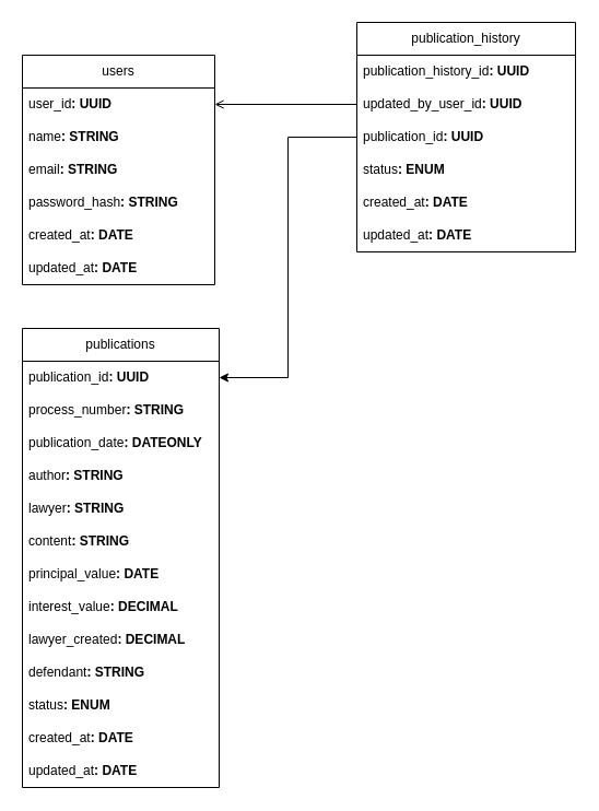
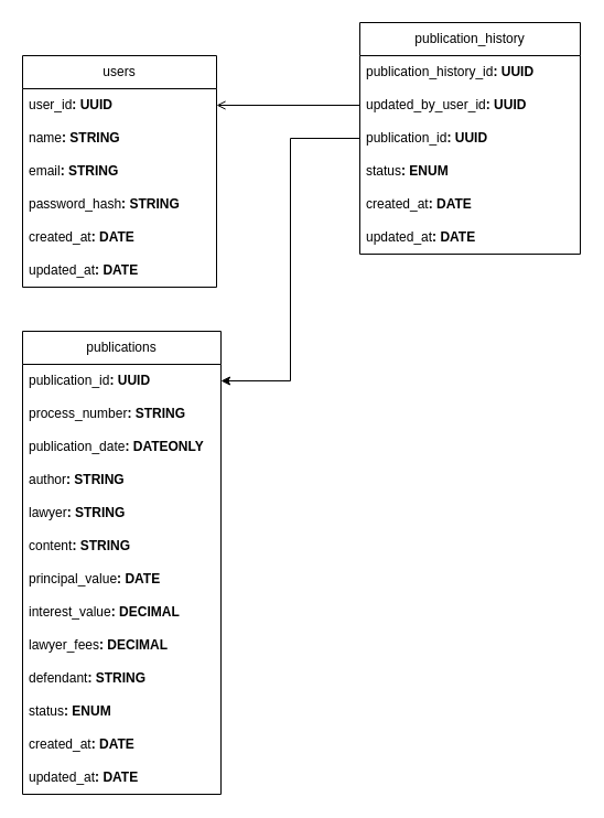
  <mxCell id="0" />
  <mxCell id="1" parent="0" />
  <mxCell id="2" value="users" style="swimlane;fontStyle=0;childLayout=stackLayout;horizontal=1;startSize=30;horizontalStack=0;resizeParent=1;resizeParentMax=0;resizeLast=0;collapsible=1;marginBottom=0;whiteSpace=wrap;html=1;" vertex="1" parent="1"><mxGeometry x="20" y="50" width="176" height="210" as="geometry" /></mxCell>
  <mxCell id="3" value="user_id&lt;b&gt;: UUID&lt;/b&gt;" style="text;strokeColor=none;fillColor=none;align=left;verticalAlign=middle;spacingLeft=4;spacingRight=4;overflow=hidden;points=[[0,0.5],[1,0.5]];portConstraint=eastwest;rotatable=0;whiteSpace=wrap;html=1;" vertex="1" parent="2"><mxGeometry y="30" width="176" height="30" as="geometry" /></mxCell>
  <mxCell id="4" value="name&lt;b&gt;: STRING&lt;/b&gt;" style="text;strokeColor=none;fillColor=none;align=left;verticalAlign=middle;spacingLeft=4;spacingRight=4;overflow=hidden;points=[[0,0.5],[1,0.5]];portConstraint=eastwest;rotatable=0;whiteSpace=wrap;html=1;" vertex="1" parent="2"><mxGeometry y="60" width="176" height="30" as="geometry" /></mxCell>
  <mxCell id="5" value="email&lt;b&gt;: STRING&lt;/b&gt;" style="text;strokeColor=none;fillColor=none;align=left;verticalAlign=middle;spacingLeft=4;spacingRight=4;overflow=hidden;points=[[0,0.5],[1,0.5]];portConstraint=eastwest;rotatable=0;whiteSpace=wrap;html=1;" vertex="1" parent="2"><mxGeometry y="90" width="176" height="30" as="geometry" /></mxCell>
  <mxCell id="6" value="password_hash&lt;b&gt;: STRING&lt;/b&gt;" style="text;strokeColor=none;fillColor=none;align=left;verticalAlign=middle;spacingLeft=4;spacingRight=4;overflow=hidden;points=[[0,0.5],[1,0.5]];portConstraint=eastwest;rotatable=0;whiteSpace=wrap;html=1;" vertex="1" parent="2"><mxGeometry y="120" width="176" height="30" as="geometry" /></mxCell>
  <mxCell id="7" value="created_at&lt;b&gt;: DATE&lt;/b&gt;" style="text;strokeColor=none;fillColor=none;align=left;verticalAlign=middle;spacingLeft=4;spacingRight=4;overflow=hidden;points=[[0,0.5],[1,0.5]];portConstraint=eastwest;rotatable=0;whiteSpace=wrap;html=1;" vertex="1" parent="2"><mxGeometry y="150" width="176" height="30" as="geometry" /></mxCell>
  <mxCell id="8" value="updated_at&lt;b&gt;: DATE&lt;/b&gt;" style="text;strokeColor=none;fillColor=none;align=left;verticalAlign=middle;spacingLeft=4;spacingRight=4;overflow=hidden;points=[[0,0.5],[1,0.5]];portConstraint=eastwest;rotatable=0;whiteSpace=wrap;html=1;" vertex="1" parent="2"><mxGeometry y="180" width="176" height="30" as="geometry" /></mxCell>
  <mxCell id="9" value="publications" style="swimlane;fontStyle=0;childLayout=stackLayout;horizontal=1;startSize=30;horizontalStack=0;resizeParent=1;resizeParentMax=0;resizeLast=0;collapsible=1;marginBottom=0;whiteSpace=wrap;html=1;" vertex="1" parent="1"><mxGeometry x="20" y="300" width="180" height="420" as="geometry" /></mxCell>
  <mxCell id="10" value="publication_id&lt;b&gt;: UUID&lt;/b&gt;" style="text;strokeColor=none;fillColor=none;align=left;verticalAlign=middle;spacingLeft=4;spacingRight=4;overflow=hidden;points=[[0,0.5],[1,0.5]];portConstraint=eastwest;rotatable=0;whiteSpace=wrap;html=1;" vertex="1" parent="9"><mxGeometry y="30" width="180" height="30" as="geometry" /></mxCell>
  <mxCell id="11" value="process_number&lt;b&gt;: STRING&lt;/b&gt;" style="text;strokeColor=none;fillColor=none;align=left;verticalAlign=middle;spacingLeft=4;spacingRight=4;overflow=hidden;points=[[0,0.5],[1,0.5]];portConstraint=eastwest;rotatable=0;whiteSpace=wrap;html=1;" vertex="1" parent="9"><mxGeometry y="60" width="180" height="30" as="geometry" /></mxCell>
  <mxCell id="12" value="publication_date&lt;b&gt;: DATEONLY&lt;/b&gt;" style="text;strokeColor=none;fillColor=none;align=left;verticalAlign=middle;spacingLeft=4;spacingRight=4;overflow=hidden;points=[[0,0.5],[1,0.5]];portConstraint=eastwest;rotatable=0;whiteSpace=wrap;html=1;" vertex="1" parent="9"><mxGeometry y="90" width="180" height="30" as="geometry" /></mxCell>
  <mxCell id="13" value="author&lt;b&gt;: STRING&lt;/b&gt;" style="text;strokeColor=none;fillColor=none;align=left;verticalAlign=middle;spacingLeft=4;spacingRight=4;overflow=hidden;points=[[0,0.5],[1,0.5]];portConstraint=eastwest;rotatable=0;whiteSpace=wrap;html=1;" vertex="1" parent="9"><mxGeometry y="120" width="180" height="30" as="geometry" /></mxCell>
  <mxCell id="14" value="lawyer&lt;b&gt;: STRING&lt;/b&gt;" style="text;strokeColor=none;fillColor=none;align=left;verticalAlign=middle;spacingLeft=4;spacingRight=4;overflow=hidden;points=[[0,0.5],[1,0.5]];portConstraint=eastwest;rotatable=0;whiteSpace=wrap;html=1;" vertex="1" parent="9"><mxGeometry y="150" width="180" height="30" as="geometry" /></mxCell>
  <mxCell id="15" value="content&lt;b&gt;: STRING&lt;/b&gt;" style="text;strokeColor=none;fillColor=none;align=left;verticalAlign=middle;spacingLeft=4;spacingRight=4;overflow=hidden;points=[[0,0.5],[1,0.5]];portConstraint=eastwest;rotatable=0;whiteSpace=wrap;html=1;" vertex="1" parent="9"><mxGeometry y="180" width="180" height="30" as="geometry" /></mxCell>
  <mxCell id="16" value="principal_value&lt;b&gt;: DATE&lt;/b&gt;" style="text;strokeColor=none;fillColor=none;align=left;verticalAlign=middle;spacingLeft=4;spacingRight=4;overflow=hidden;points=[[0,0.5],[1,0.5]];portConstraint=eastwest;rotatable=0;whiteSpace=wrap;html=1;" vertex="1" parent="9"><mxGeometry y="210" width="180" height="30" as="geometry" /></mxCell>
  <mxCell id="17" value="interest_value&lt;b&gt;: DECIMAL&lt;/b&gt;" style="text;strokeColor=none;fillColor=none;align=left;verticalAlign=middle;spacingLeft=4;spacingRight=4;overflow=hidden;points=[[0,0.5],[1,0.5]];portConstraint=eastwest;rotatable=0;whiteSpace=wrap;html=1;" vertex="1" parent="9"><mxGeometry y="240" width="180" height="30" as="geometry" /></mxCell>
- <mxCell id="18" value="lawyer_created&lt;b&gt;: DECIMAL&lt;/b&gt;" style="text;strokeColor=none;fillColor=none;align=left;verticalAlign=middle;spacingLeft=4;spacingRight=4;overflow=hidden;points=[[0,0.5],[1,0.5]];portConstraint=eastwest;rotatable=0;whiteSpace=wrap;html=1;" vertex="1" parent="9"><mxGeometry y="270" width="180" height="30" as="geometry" /></mxCell>
+ <mxCell id="18" value="lawyer_fees&lt;b&gt;: DECIMAL&lt;/b&gt;" style="text;strokeColor=none;fillColor=none;align=left;verticalAlign=middle;spacingLeft=4;spacingRight=4;overflow=hidden;points=[[0,0.5],[1,0.5]];portConstraint=eastwest;rotatable=0;whiteSpace=wrap;html=1;" vertex="1" parent="9"><mxGeometry y="270" width="180" height="30" as="geometry" /></mxCell>
  <mxCell id="19" value="defendant&lt;b&gt;: STRING&lt;/b&gt;" style="text;strokeColor=none;fillColor=none;align=left;verticalAlign=middle;spacingLeft=4;spacingRight=4;overflow=hidden;points=[[0,0.5],[1,0.5]];portConstraint=eastwest;rotatable=0;whiteSpace=wrap;html=1;" vertex="1" parent="9"><mxGeometry y="300" width="180" height="30" as="geometry" /></mxCell>
  <mxCell id="20" value="status&lt;b&gt;:&amp;nbsp;ENUM&lt;/b&gt;" style="text;strokeColor=none;fillColor=none;align=left;verticalAlign=middle;spacingLeft=4;spacingRight=4;overflow=hidden;points=[[0,0.5],[1,0.5]];portConstraint=eastwest;rotatable=0;whiteSpace=wrap;html=1;" vertex="1" parent="9"><mxGeometry y="330" width="180" height="30" as="geometry" /></mxCell>
  <mxCell id="21" value="created_at&lt;b&gt;: DATE&lt;/b&gt;" style="text;strokeColor=none;fillColor=none;align=left;verticalAlign=middle;spacingLeft=4;spacingRight=4;overflow=hidden;points=[[0,0.5],[1,0.5]];portConstraint=eastwest;rotatable=0;whiteSpace=wrap;html=1;" vertex="1" parent="9"><mxGeometry y="360" width="180" height="30" as="geometry" /></mxCell>
  <mxCell id="22" value="updated_at&lt;b&gt;: DATE&lt;/b&gt;" style="text;strokeColor=none;fillColor=none;align=left;verticalAlign=middle;spacingLeft=4;spacingRight=4;overflow=hidden;points=[[0,0.5],[1,0.5]];portConstraint=eastwest;rotatable=0;whiteSpace=wrap;html=1;" vertex="1" parent="9"><mxGeometry y="390" width="180" height="30" as="geometry" /></mxCell>
  <mxCell id="23" value="publication_history" style="swimlane;fontStyle=0;childLayout=stackLayout;horizontal=1;startSize=30;horizontalStack=0;resizeParent=1;resizeParentMax=0;resizeLast=0;collapsible=1;marginBottom=0;whiteSpace=wrap;html=1;" vertex="1" parent="1"><mxGeometry x="326" y="20" width="200" height="210" as="geometry" /></mxCell>
  <mxCell id="24" value="publication_history_id&lt;b&gt;: UUID&lt;/b&gt;" style="text;strokeColor=none;fillColor=none;align=left;verticalAlign=middle;spacingLeft=4;spacingRight=4;overflow=hidden;points=[[0,0.5],[1,0.5]];portConstraint=eastwest;rotatable=0;whiteSpace=wrap;html=1;" vertex="1" parent="23"><mxGeometry y="30" width="200" height="30" as="geometry" /></mxCell>
  <mxCell id="25" value="updated_by_user_id&lt;b&gt;: UUID&lt;/b&gt;" style="text;strokeColor=none;fillColor=none;align=left;verticalAlign=middle;spacingLeft=4;spacingRight=4;overflow=hidden;points=[[0,0.5],[1,0.5]];portConstraint=eastwest;rotatable=0;whiteSpace=wrap;html=1;" vertex="1" parent="23"><mxGeometry y="60" width="200" height="30" as="geometry" /></mxCell>
  <mxCell id="26" value="publication_id&lt;b&gt;: UUID&lt;/b&gt;" style="text;strokeColor=none;fillColor=none;align=left;verticalAlign=middle;spacingLeft=4;spacingRight=4;overflow=hidden;points=[[0,0.5],[1,0.5]];portConstraint=eastwest;rotatable=0;whiteSpace=wrap;html=1;" vertex="1" parent="23"><mxGeometry y="90" width="200" height="30" as="geometry" /></mxCell>
  <mxCell id="27" value="status&lt;b&gt;: ENUM&lt;/b&gt;" style="text;strokeColor=none;fillColor=none;align=left;verticalAlign=middle;spacingLeft=4;spacingRight=4;overflow=hidden;points=[[0,0.5],[1,0.5]];portConstraint=eastwest;rotatable=0;whiteSpace=wrap;html=1;" vertex="1" parent="23"><mxGeometry y="120" width="200" height="30" as="geometry" /></mxCell>
  <mxCell id="28" value="created_at&lt;b&gt;: DATE&lt;/b&gt;" style="text;strokeColor=none;fillColor=none;align=left;verticalAlign=middle;spacingLeft=4;spacingRight=4;overflow=hidden;points=[[0,0.5],[1,0.5]];portConstraint=eastwest;rotatable=0;whiteSpace=wrap;html=1;" vertex="1" parent="23"><mxGeometry y="150" width="200" height="30" as="geometry" /></mxCell>
  <mxCell id="29" value="updated_at&lt;b&gt;: DATE&lt;/b&gt;" style="text;strokeColor=none;fillColor=none;align=left;verticalAlign=middle;spacingLeft=4;spacingRight=4;overflow=hidden;points=[[0,0.5],[1,0.5]];portConstraint=eastwest;rotatable=0;whiteSpace=wrap;html=1;" vertex="1" parent="23"><mxGeometry y="180" width="200" height="30" as="geometry" /></mxCell>
  <mxCell id="30" style="edgeStyle=orthogonalEdgeStyle;rounded=0;orthogonalLoop=1;jettySize=auto;html=1;entryX=1;entryY=0.5;entryDx=0;entryDy=0;endArrow=open;" edge="1" parent="1" source="25" target="3"><mxGeometry relative="1" as="geometry" /></mxCell>
  <mxCell id="31" style="edgeStyle=orthogonalEdgeStyle;rounded=0;orthogonalLoop=1;jettySize=auto;html=1;" edge="1" parent="1" source="26" target="10"><mxGeometry relative="1" as="geometry" /></mxCell>
